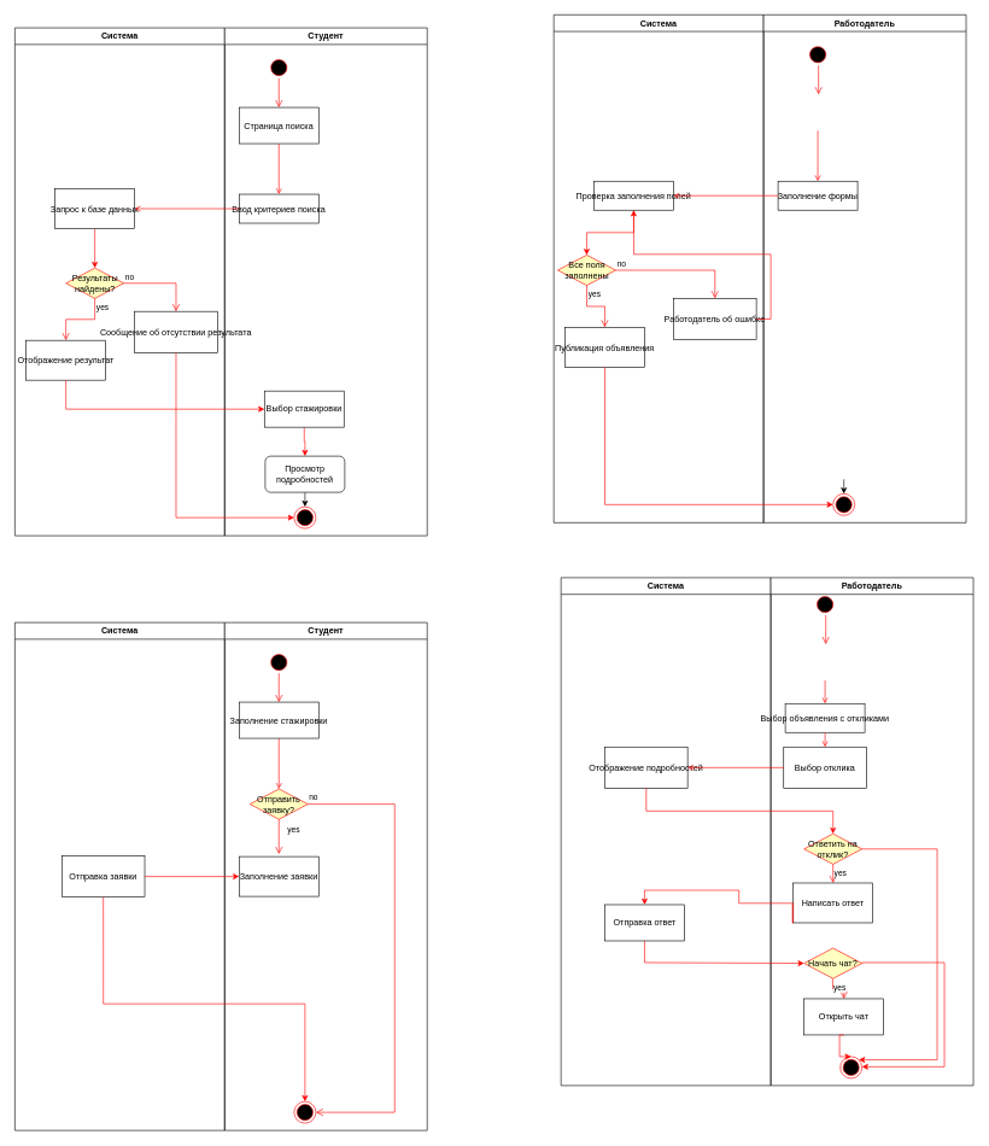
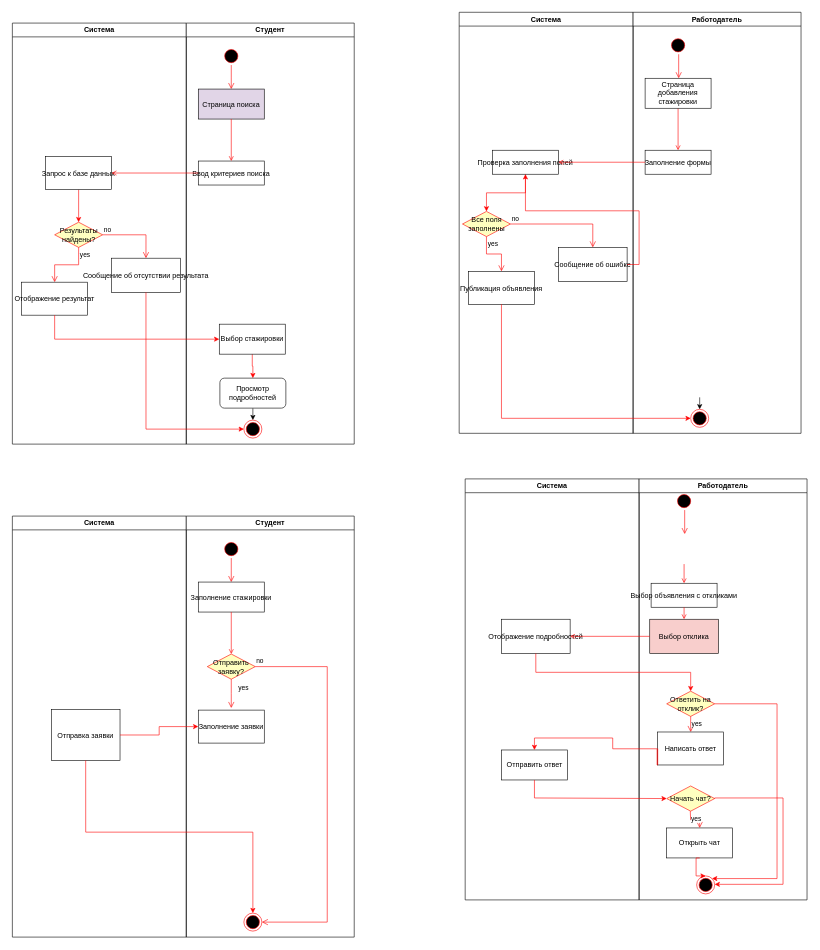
  <mxCell id="0" />
  <mxCell id="1" parent="0" />
  <mxCell id="2" value="Система" style="swimlane;whiteSpace=wrap" parent="1" vertex="1"><mxGeometry x="20" y="38" width="290" height="702" as="geometry" /></mxCell>
  <mxCell id="3" style="edgeStyle=orthogonalEdgeStyle;rounded=0;orthogonalLoop=1;jettySize=auto;html=1;exitX=0.5;exitY=1;exitDx=0;exitDy=0;entryX=0.5;entryY=0;entryDx=0;entryDy=0;strokeColor=#FF0000;" edge="1" parent="2" source="4" target="5"><mxGeometry relative="1" as="geometry" /></mxCell>
  <mxCell id="4" value="Запрос к базе данных" style="" parent="2" vertex="1"><mxGeometry x="55.5" y="222.5" width="110" height="55" as="geometry" /></mxCell>
  <mxCell id="5" value="Результаты найдены?" style="rhombus;whiteSpace=wrap;html=1;fontColor=#000000;fillColor=#ffffc0;strokeColor=#ff0000;" vertex="1" parent="2"><mxGeometry x="70.5" y="332" width="80" height="42" as="geometry" /></mxCell>
  <mxCell id="6" value="no" style="edgeStyle=orthogonalEdgeStyle;html=1;align=left;verticalAlign=bottom;endArrow=open;endSize=8;strokeColor=#ff0000;rounded=0;entryX=0.5;entryY=0;entryDx=0;entryDy=0;" edge="1" source="5" parent="2" target="9"><mxGeometry x="-1" relative="1" as="geometry"><mxPoint x="245.5" y="442" as="targetPoint" /></mxGeometry></mxCell>
  <mxCell id="7" value="yes" style="edgeStyle=orthogonalEdgeStyle;html=1;align=left;verticalAlign=top;endArrow=open;endSize=8;strokeColor=#ff0000;rounded=0;entryX=0.5;entryY=0;entryDx=0;entryDy=0;" edge="1" source="5" parent="2" target="8"><mxGeometry x="-1" relative="1" as="geometry"><mxPoint x="110.5" y="442" as="targetPoint" /></mxGeometry></mxCell>
  <mxCell id="8" value="Отображение результат" style="" vertex="1" parent="2"><mxGeometry x="15.5" y="432" width="110" height="55" as="geometry" /></mxCell>
  <mxCell id="9" value="Сообщение об отсутствии результата" style="" vertex="1" parent="2"><mxGeometry x="165.5" y="392" width="114.5" height="57" as="geometry" /></mxCell>
  <mxCell id="10" value="Студент" style="swimlane;whiteSpace=wrap;startSize=23;" parent="1" vertex="1"><mxGeometry x="310" y="38" width="280" height="702" as="geometry" /></mxCell>
  <mxCell id="11" value="" style="ellipse;shape=startState;fillColor=#000000;strokeColor=#ff0000;" parent="10" vertex="1"><mxGeometry x="60" y="40" width="30" height="30" as="geometry" /></mxCell>
  <mxCell id="12" value="" style="edgeStyle=elbowEdgeStyle;elbow=horizontal;verticalAlign=bottom;endArrow=open;endSize=8;strokeColor=#FF0000;endFill=1;rounded=0" parent="10" source="11" target="13" edge="1"><mxGeometry x="40" y="20" as="geometry"><mxPoint x="55" y="90" as="targetPoint" /></mxGeometry></mxCell>
- <mxCell id="13" value="Страница поиска" style="" parent="10" vertex="1"><mxGeometry x="20" y="110" width="110" height="50" as="geometry" /></mxCell>
+ <mxCell id="13" value="Страница поиска" style="fillColor=#e1d5e7;" parent="10" vertex="1"><mxGeometry x="20" y="110" width="110" height="50" as="geometry" /></mxCell>
  <mxCell id="14" value="Ввод критериев поиска" style="" parent="10" vertex="1"><mxGeometry x="20" y="230" width="110" height="40" as="geometry" /></mxCell>
  <mxCell id="15" value="" style="endArrow=open;strokeColor=#FF0000;endFill=1;rounded=0" parent="10" source="13" target="14" edge="1"><mxGeometry relative="1" as="geometry" /></mxCell>
  <mxCell id="16" style="edgeStyle=orthogonalEdgeStyle;rounded=0;orthogonalLoop=1;jettySize=auto;html=1;exitX=0.5;exitY=1;exitDx=0;exitDy=0;entryX=0.5;entryY=0;entryDx=0;entryDy=0;strokeColor=#FF0000;" edge="1" parent="10" source="17" target="19"><mxGeometry relative="1" as="geometry" /></mxCell>
  <mxCell id="17" value="Выбор стажировки" style="html=1;whiteSpace=wrap;" vertex="1" parent="10"><mxGeometry x="55" y="502" width="110" height="50" as="geometry" /></mxCell>
  <mxCell id="18" style="edgeStyle=orthogonalEdgeStyle;rounded=0;orthogonalLoop=1;jettySize=auto;html=1;exitX=0.5;exitY=1;exitDx=0;exitDy=0;entryX=0.5;entryY=0;entryDx=0;entryDy=0;" edge="1" parent="10" source="19" target="20"><mxGeometry relative="1" as="geometry" /></mxCell>
  <mxCell id="19" value="Просмотр подробностей" style="html=1;whiteSpace=wrap;rounded=1;" vertex="1" parent="10"><mxGeometry x="56" y="592" width="110" height="50" as="geometry" /></mxCell>
  <mxCell id="20" value="" style="ellipse;html=1;shape=endState;fillColor=#000000;strokeColor=#ff0000;" vertex="1" parent="10"><mxGeometry x="96" y="662" width="30" height="30" as="geometry" /></mxCell>
  <mxCell id="21" value="" style="endArrow=open;strokeColor=#FF0000;endFill=1;rounded=0" parent="1" source="14" target="4" edge="1"><mxGeometry relative="1" as="geometry" /></mxCell>
  <mxCell id="22" style="edgeStyle=orthogonalEdgeStyle;rounded=0;orthogonalLoop=1;jettySize=auto;html=1;exitX=0.5;exitY=1;exitDx=0;exitDy=0;entryX=0;entryY=0.5;entryDx=0;entryDy=0;strokeColor=#FF0000;" edge="1" parent="1" source="8" target="17"><mxGeometry relative="1" as="geometry" /></mxCell>
  <mxCell id="23" style="edgeStyle=orthogonalEdgeStyle;rounded=0;orthogonalLoop=1;jettySize=auto;html=1;exitX=0.5;exitY=1;exitDx=0;exitDy=0;entryX=0;entryY=0.5;entryDx=0;entryDy=0;strokeColor=#FF0000;" edge="1" parent="1" source="9" target="20"><mxGeometry relative="1" as="geometry" /></mxCell>
  <mxCell id="24" value="Система" style="swimlane;whiteSpace=wrap" vertex="1" parent="1"><mxGeometry x="765" y="20" width="290" height="702" as="geometry" /></mxCell>
  <mxCell id="25" style="edgeStyle=orthogonalEdgeStyle;rounded=0;orthogonalLoop=1;jettySize=auto;html=1;exitX=0.5;exitY=1;exitDx=0;exitDy=0;entryX=0.5;entryY=0;entryDx=0;entryDy=0;strokeColor=#FF0000;" edge="1" parent="24" source="31" target="26"><mxGeometry relative="1" as="geometry"><mxPoint x="110.5" y="277.5" as="sourcePoint" /></mxGeometry></mxCell>
  <mxCell id="26" value="Все поля заполнены" style="rhombus;whiteSpace=wrap;html=1;fontColor=#000000;fillColor=#ffffc0;strokeColor=#ff0000;" vertex="1" parent="24"><mxGeometry x="5.5" y="332" width="80" height="42" as="geometry" /></mxCell>
  <mxCell id="27" value="no" style="edgeStyle=orthogonalEdgeStyle;html=1;align=left;verticalAlign=bottom;endArrow=open;endSize=8;strokeColor=#ff0000;rounded=0;entryX=0.5;entryY=0;entryDx=0;entryDy=0;" edge="1" parent="24" source="26" target="30"><mxGeometry x="-1" relative="1" as="geometry"><mxPoint x="245.5" y="442" as="targetPoint" /></mxGeometry></mxCell>
  <mxCell id="28" value="yes" style="edgeStyle=orthogonalEdgeStyle;html=1;align=left;verticalAlign=top;endArrow=open;endSize=8;strokeColor=#ff0000;rounded=0;entryX=0.5;entryY=0;entryDx=0;entryDy=0;" edge="1" parent="24" source="26" target="29"><mxGeometry x="-1" relative="1" as="geometry"><mxPoint x="110.5" y="442" as="targetPoint" /></mxGeometry></mxCell>
  <mxCell id="29" value="Публикация объявления" style="" vertex="1" parent="24"><mxGeometry x="15.5" y="432" width="110" height="55" as="geometry" /></mxCell>
- <mxCell id="30" value="Работодатель об ошибке" style="" vertex="1" parent="24"><mxGeometry x="165.5" y="392" width="114.5" height="57" as="geometry" /></mxCell>
+ <mxCell id="30" value="Сообщение об ошибке" style="" vertex="1" parent="24"><mxGeometry x="165.5" y="392" width="114.5" height="57" as="geometry" /></mxCell>
  <mxCell id="31" value="Проверка заполнения полей" style="" vertex="1" parent="24"><mxGeometry x="55.5" y="230" width="110" height="40" as="geometry" /></mxCell>
  <mxCell id="32" value="Работодатель" style="swimlane;whiteSpace=wrap;startSize=23;" vertex="1" parent="1"><mxGeometry x="1055" y="20" width="280" height="702" as="geometry" /></mxCell>
  <mxCell id="33" value="" style="ellipse;shape=startState;fillColor=#000000;strokeColor=#ff0000;" vertex="1" parent="32"><mxGeometry x="60" y="40" width="30" height="30" as="geometry" /></mxCell>
  <mxCell id="34" value="" style="edgeStyle=elbowEdgeStyle;elbow=horizontal;verticalAlign=bottom;endArrow=open;endSize=8;strokeColor=#FF0000;endFill=1;rounded=0" edge="1" parent="32" source="33"><mxGeometry x="40" y="20" as="geometry"><mxPoint x="75.588" y="110" as="targetPoint" /></mxGeometry></mxCell>
  <mxCell id="35" value="Заполнение формы" style="" vertex="1" parent="32"><mxGeometry x="20" y="230" width="110" height="40" as="geometry" /></mxCell>
  <mxCell id="36" value="" style="endArrow=open;strokeColor=#FF0000;endFill=1;rounded=0" edge="1" parent="32" target="35"><mxGeometry relative="1" as="geometry"><mxPoint x="75" y="160" as="sourcePoint" /></mxGeometry></mxCell>
  <mxCell id="37" style="edgeStyle=orthogonalEdgeStyle;rounded=0;orthogonalLoop=1;jettySize=auto;html=1;exitX=0.5;exitY=1;exitDx=0;exitDy=0;entryX=0.5;entryY=0;entryDx=0;entryDy=0;" edge="1" parent="32" target="38"><mxGeometry relative="1" as="geometry"><mxPoint x="111" y="642" as="sourcePoint" /></mxGeometry></mxCell>
  <mxCell id="38" value="" style="ellipse;html=1;shape=endState;fillColor=#000000;strokeColor=#ff0000;" vertex="1" parent="32"><mxGeometry x="96" y="662" width="30" height="30" as="geometry" /></mxCell>
+ <mxCell id="39" value="Страница добавления стажировки" style="html=1;whiteSpace=wrap;" vertex="1" parent="32"><mxGeometry x="20" y="110" width="110" height="50" as="geometry" /></mxCell>
  <mxCell id="40" value="" style="endArrow=open;strokeColor=#FF0000;endFill=1;rounded=0" edge="1" parent="1" source="35"><mxGeometry relative="1" as="geometry"><mxPoint x="930.5" y="270" as="targetPoint" /></mxGeometry></mxCell>
  <mxCell id="41" style="edgeStyle=orthogonalEdgeStyle;rounded=0;orthogonalLoop=1;jettySize=auto;html=1;exitX=0.5;exitY=1;exitDx=0;exitDy=0;entryX=0;entryY=0.5;entryDx=0;entryDy=0;strokeColor=#FF0000;" edge="1" parent="1" source="29" target="38"><mxGeometry relative="1" as="geometry" /></mxCell>
  <mxCell id="42" style="edgeStyle=orthogonalEdgeStyle;rounded=0;orthogonalLoop=1;jettySize=auto;html=1;exitX=1;exitY=0.5;exitDx=0;exitDy=0;strokeColor=#FF0000;" edge="1" parent="1" source="30" target="31"><mxGeometry relative="1" as="geometry" /></mxCell>
  <mxCell id="43" value="Система" style="swimlane;whiteSpace=wrap" vertex="1" parent="1"><mxGeometry x="20" y="860" width="290" height="702" as="geometry" /></mxCell>
- <mxCell id="44" value="Отправка заявки" style="" vertex="1" parent="43"><mxGeometry x="65" y="322.5" width="114.5" height="57" as="geometry" /></mxCell>
+ <mxCell id="44" value="Отправка заявки" style="" vertex="1" parent="43"><mxGeometry x="65" y="322.5" width="114.5" height="85" as="geometry" /></mxCell>
  <mxCell id="45" value="Студент" style="swimlane;whiteSpace=wrap;startSize=23;" vertex="1" parent="1"><mxGeometry x="310" y="860" width="280" height="702" as="geometry" /></mxCell>
  <mxCell id="46" value="" style="ellipse;shape=startState;fillColor=#000000;strokeColor=#ff0000;" vertex="1" parent="45"><mxGeometry x="60" y="40" width="30" height="30" as="geometry" /></mxCell>
  <mxCell id="47" value="" style="edgeStyle=elbowEdgeStyle;elbow=horizontal;verticalAlign=bottom;endArrow=open;endSize=8;strokeColor=#FF0000;endFill=1;rounded=0" edge="1" parent="45" source="46" target="48"><mxGeometry x="40" y="20" as="geometry"><mxPoint x="55" y="90" as="targetPoint" /></mxGeometry></mxCell>
  <mxCell id="48" value="Заполнение стажировки" style="" vertex="1" parent="45"><mxGeometry x="20" y="110" width="110" height="50" as="geometry" /></mxCell>
  <mxCell id="49" value="" style="endArrow=open;strokeColor=#FF0000;endFill=1;rounded=0" edge="1" parent="45" source="48"><mxGeometry relative="1" as="geometry"><mxPoint x="75" y="230" as="targetPoint" /></mxGeometry></mxCell>
  <mxCell id="50" value="" style="ellipse;html=1;shape=endState;fillColor=#000000;strokeColor=#ff0000;" vertex="1" parent="45"><mxGeometry x="96" y="662" width="30" height="30" as="geometry" /></mxCell>
  <mxCell id="51" value="Отправить заявку?" style="rhombus;whiteSpace=wrap;html=1;fontColor=#000000;fillColor=#ffffc0;strokeColor=#ff0000;" vertex="1" parent="45"><mxGeometry x="35" y="230" width="80" height="42" as="geometry" /></mxCell>
  <mxCell id="52" value="Заполнение заявки" style="" vertex="1" parent="45"><mxGeometry x="20" y="323.5" width="110" height="55" as="geometry" /></mxCell>
  <mxCell id="53" value="no" style="edgeStyle=orthogonalEdgeStyle;html=1;align=left;verticalAlign=bottom;endArrow=open;endSize=8;strokeColor=#ff0000;rounded=0;entryX=1;entryY=0.5;entryDx=0;entryDy=0;exitX=1;exitY=0.5;exitDx=0;exitDy=0;" edge="1" parent="45" source="51" target="50"><mxGeometry x="-1" relative="1" as="geometry"><mxPoint x="-44.5" y="442" as="targetPoint" /><Array as="points"><mxPoint x="235" y="251" /><mxPoint x="235" y="677" /></Array></mxGeometry></mxCell>
  <mxCell id="54" style="edgeStyle=orthogonalEdgeStyle;rounded=0;orthogonalLoop=1;jettySize=auto;html=1;exitX=0.5;exitY=1;exitDx=0;exitDy=0;strokeColor=#FF0000;entryX=0.5;entryY=0;entryDx=0;entryDy=0;" edge="1" parent="1" source="44" target="50"><mxGeometry relative="1" as="geometry"><mxPoint x="90.5" y="1347" as="sourcePoint" /><mxPoint x="365" y="1387" as="targetPoint" /><Array as="points"><mxPoint x="142" y="1387" /><mxPoint x="421" y="1387" /></Array></mxGeometry></mxCell>
  <mxCell id="55" style="edgeStyle=orthogonalEdgeStyle;rounded=0;orthogonalLoop=1;jettySize=auto;html=1;exitX=1;exitY=0.5;exitDx=0;exitDy=0;entryX=0;entryY=0.5;entryDx=0;entryDy=0;strokeColor=#FF0000;" edge="1" parent="1" source="44" target="52"><mxGeometry relative="1" as="geometry" /></mxCell>
  <mxCell id="56" value="yes" style="edgeStyle=orthogonalEdgeStyle;html=1;align=left;verticalAlign=top;endArrow=open;endSize=8;strokeColor=#ff0000;rounded=0;exitX=0.5;exitY=1;exitDx=0;exitDy=0;" edge="1" parent="1" source="51"><mxGeometry x="-0.965" y="10" relative="1" as="geometry"><mxPoint x="385" y="1180" as="targetPoint" /><mxPoint x="65" y="1240" as="sourcePoint" /><mxPoint as="offset" /></mxGeometry></mxCell>
  <mxCell id="57" value="Система" style="swimlane;whiteSpace=wrap" vertex="1" parent="1"><mxGeometry x="775" y="798" width="290" height="702" as="geometry" /></mxCell>
  <mxCell id="58" value="Отображение подробностей" style="" vertex="1" parent="57"><mxGeometry x="60.5" y="234" width="114.5" height="57" as="geometry" /></mxCell>
- <mxCell id="59" value="Отправка ответ" style="html=1;whiteSpace=wrap;" vertex="1" parent="57"><mxGeometry x="60.5" y="452" width="110" height="50" as="geometry" /></mxCell>
+ <mxCell id="59" value="Отправить ответ" style="html=1;whiteSpace=wrap;" vertex="1" parent="57"><mxGeometry x="60.5" y="452" width="110" height="50" as="geometry" /></mxCell>
  <mxCell id="60" value="Работодатель" style="swimlane;whiteSpace=wrap;startSize=23;" vertex="1" parent="1"><mxGeometry x="1065" y="798" width="280" height="702" as="geometry" /></mxCell>
  <mxCell id="61" value="" style="ellipse;shape=startState;fillColor=#000000;strokeColor=#ff0000;" vertex="1" parent="60"><mxGeometry x="60" y="22" width="30" height="30" as="geometry" /></mxCell>
  <mxCell id="62" value="" style="edgeStyle=elbowEdgeStyle;elbow=horizontal;verticalAlign=bottom;endArrow=open;endSize=8;strokeColor=#FF0000;endFill=1;rounded=0" edge="1" parent="60" source="61"><mxGeometry x="40" y="20" as="geometry"><mxPoint x="75.588" y="92" as="targetPoint" /></mxGeometry></mxCell>
  <mxCell id="63" value="Выбор объявления с откликами" style="" vertex="1" parent="60"><mxGeometry x="20" y="174" width="110" height="40" as="geometry" /></mxCell>
  <mxCell id="64" value="" style="endArrow=open;strokeColor=#FF0000;endFill=1;rounded=0" edge="1" parent="60" target="63"><mxGeometry relative="1" as="geometry"><mxPoint x="75" y="142" as="sourcePoint" /></mxGeometry></mxCell>
  <mxCell id="65" value="" style="ellipse;html=1;shape=endState;fillColor=#000000;strokeColor=#ff0000;" vertex="1" parent="60"><mxGeometry x="96" y="662" width="30" height="30" as="geometry" /></mxCell>
- <mxCell id="66" value="Выбор отклика" style="" vertex="1" parent="60"><mxGeometry x="17.75" y="234" width="114.5" height="57" as="geometry" /></mxCell>
+ <mxCell id="66" value="Выбор отклика" style="fillColor=#f8cecc;" vertex="1" parent="60"><mxGeometry x="17.75" y="234" width="114.5" height="57" as="geometry" /></mxCell>
  <mxCell id="67" value="" style="endArrow=open;strokeColor=#FF0000;endFill=1;rounded=0;exitX=0.5;exitY=1;exitDx=0;exitDy=0;entryX=0.5;entryY=0;entryDx=0;entryDy=0;" edge="1" parent="60" source="63" target="66"><mxGeometry relative="1" as="geometry"><mxPoint x="74" y="254" as="sourcePoint" /><mxPoint x="74.41" y="314" as="targetPoint" /></mxGeometry></mxCell>
  <mxCell id="68" value="Ответить на отклик?" style="rhombus;whiteSpace=wrap;html=1;fontColor=#000000;fillColor=#ffffc0;strokeColor=#ff0000;" vertex="1" parent="60"><mxGeometry x="46" y="354" width="80" height="42" as="geometry" /></mxCell>
  <mxCell id="69" value="yes" style="edgeStyle=orthogonalEdgeStyle;html=1;align=left;verticalAlign=top;endArrow=open;endSize=8;strokeColor=#ff0000;rounded=0;entryX=0.5;entryY=0;entryDx=0;entryDy=0;" edge="1" parent="60" source="68" target="70"><mxGeometry x="-1" relative="1" as="geometry"><mxPoint x="115" y="524" as="targetPoint" /></mxGeometry></mxCell>
  <mxCell id="70" value="Написать ответ" style="" vertex="1" parent="60"><mxGeometry x="31" y="422" width="110" height="55" as="geometry" /></mxCell>
  <mxCell id="71" style="edgeStyle=orthogonalEdgeStyle;rounded=0;orthogonalLoop=1;jettySize=auto;html=1;exitX=1;exitY=0.5;exitDx=0;exitDy=0;entryX=1;entryY=0;entryDx=0;entryDy=0;strokeColor=#FF0000;" edge="1" parent="60" source="68" target="65"><mxGeometry relative="1" as="geometry"><mxPoint x="126" y="382" as="sourcePoint" /><mxPoint x="384" y="445" as="targetPoint" /><Array as="points"><mxPoint x="230" y="375" /><mxPoint x="230" y="666" /></Array></mxGeometry></mxCell>
  <mxCell id="72" value="Открыть чат" style="html=1;whiteSpace=wrap;" vertex="1" parent="60"><mxGeometry x="46" y="582" width="110" height="50" as="geometry" /></mxCell>
  <mxCell id="73" style="edgeStyle=orthogonalEdgeStyle;rounded=0;orthogonalLoop=1;jettySize=auto;html=1;exitX=0.5;exitY=1;exitDx=0;exitDy=0;strokeColor=#FF0000;entryX=0.5;entryY=0;entryDx=0;entryDy=0;" edge="1" parent="60" source="72" target="65"><mxGeometry relative="1" as="geometry"><mxPoint x="90" y="627" as="sourcePoint" /><mxPoint x="45" y="612" as="targetPoint" /><Array as="points"><mxPoint x="95" y="662" /></Array></mxGeometry></mxCell>
  <mxCell id="74" value="Начать чат?" style="rhombus;whiteSpace=wrap;html=1;fontColor=#000000;fillColor=#ffffc0;strokeColor=#ff0000;" vertex="1" parent="60"><mxGeometry x="46" y="512" width="80" height="42" as="geometry" /></mxCell>
  <mxCell id="75" value="yes" style="edgeStyle=orthogonalEdgeStyle;html=1;align=left;verticalAlign=top;endArrow=open;endSize=8;strokeColor=#ff0000;rounded=0;entryX=0.5;entryY=0;entryDx=0;entryDy=0;" edge="1" parent="60" target="72"><mxGeometry x="-1" relative="1" as="geometry"><mxPoint x="85.38" y="580" as="targetPoint" /><mxPoint x="85.38" y="554" as="sourcePoint" /></mxGeometry></mxCell>
  <mxCell id="76" style="edgeStyle=orthogonalEdgeStyle;rounded=0;orthogonalLoop=1;jettySize=auto;html=1;exitX=1;exitY=0.5;exitDx=0;exitDy=0;entryX=1;entryY=0.467;entryDx=0;entryDy=0;strokeColor=#FF0000;entryPerimeter=0;" edge="1" parent="60" source="74" target="65"><mxGeometry relative="1" as="geometry"><mxPoint x="136" y="385" as="sourcePoint" /><mxPoint x="132" y="676" as="targetPoint" /><Array as="points"><mxPoint x="240" y="532" /><mxPoint x="240" y="676" /></Array></mxGeometry></mxCell>
  <mxCell id="77" value="" style="endArrow=open;strokeColor=#FF0000;endFill=1;rounded=0;entryX=1;entryY=0.5;entryDx=0;entryDy=0;exitX=0;exitY=0.5;exitDx=0;exitDy=0;" edge="1" parent="1" source="66" target="58"><mxGeometry relative="1" as="geometry"><mxPoint x="1140.59" y="1187" as="sourcePoint" /><mxPoint x="1141" y="1230" as="targetPoint" /></mxGeometry></mxCell>
  <mxCell id="78" style="edgeStyle=orthogonalEdgeStyle;rounded=0;orthogonalLoop=1;jettySize=auto;html=1;exitX=0.5;exitY=1;exitDx=0;exitDy=0;entryX=0.5;entryY=0;entryDx=0;entryDy=0;strokeColor=#FF0000;" edge="1" parent="1" source="58" target="68"><mxGeometry relative="1" as="geometry"><mxPoint x="1180" y="1210" as="sourcePoint" /></mxGeometry></mxCell>
  <mxCell id="79" style="edgeStyle=orthogonalEdgeStyle;rounded=0;orthogonalLoop=1;jettySize=auto;html=1;exitX=0;exitY=0.5;exitDx=0;exitDy=0;strokeColor=#FF0000;entryX=0.5;entryY=0;entryDx=0;entryDy=0;" edge="1" parent="1" source="70" target="59"><mxGeometry relative="1" as="geometry"><mxPoint x="1151" y="1360" as="targetPoint" /><Array as="points"><mxPoint x="1096" y="1275" /><mxPoint x="1095" y="1248" /><mxPoint x="1021" y="1248" /><mxPoint x="1021" y="1230" /><mxPoint x="891" y="1230" /></Array></mxGeometry></mxCell>
  <mxCell id="80" style="edgeStyle=orthogonalEdgeStyle;rounded=0;orthogonalLoop=1;jettySize=auto;html=1;exitX=0.5;exitY=1;exitDx=0;exitDy=0;strokeColor=#FF0000;entryX=0;entryY=0.5;entryDx=0;entryDy=0;" edge="1" parent="1" source="59" target="74"><mxGeometry relative="1" as="geometry"><mxPoint x="1120" y="1338" as="sourcePoint" /><mxPoint x="1145" y="1350" as="targetPoint" /><Array as="points"><mxPoint x="891" y="1330" /><mxPoint x="1111" y="1330" /></Array></mxGeometry></mxCell>
